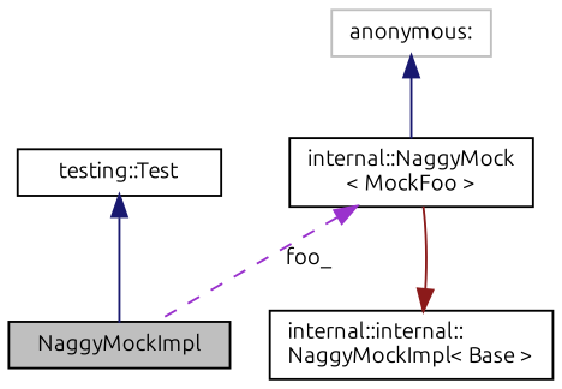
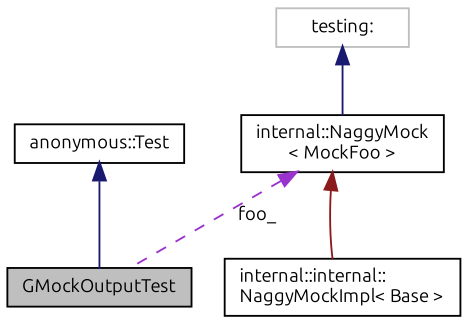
  digraph {
    fontname=Ubuntu
    node [color=black fillcolor=white fontname=Ubuntu fontsize=10 shape=record style=filled]
    edge [color=midnightblue dir=back fontname=Ubuntu fontsize=10 labelfontname=Helvetica labelfontsize=10 style=solid]
-   n1 [fillcolor=grey75 fontcolor=black height=0.2 label=NaggyMockImpl width=0.4]
-   n2 [height=0.2 label="testing::Test" width=0.4]
+   n1 [fillcolor=grey75 fontcolor=black height=0.2 label=GMockOutputTest width=0.4]
+   n2 [height=0.2 label="anonymous::Test" width=0.4]
    n3 [height=0.2 label="internal::NaggyMock\l\< MockFoo \>" width=0.4]
    n4 [height=0.2 label="internal::internal::\lNaggyMockImpl\< Base \>" width=0.4]
-   n5 [color=grey75 height=0.2 label="anonymous:" width=0.4]
+   n5 [color=grey75 height=0.2 label="testing:" width=0.4]
    n2 -> n1
    n3 -> n1 [color=darkorchid3 label=" foo_" style=dashed]
-   n4 -> n3 [color=firebrick4]
+   n3 -> n4 [color=firebrick4]
    n5 -> n3
  }
